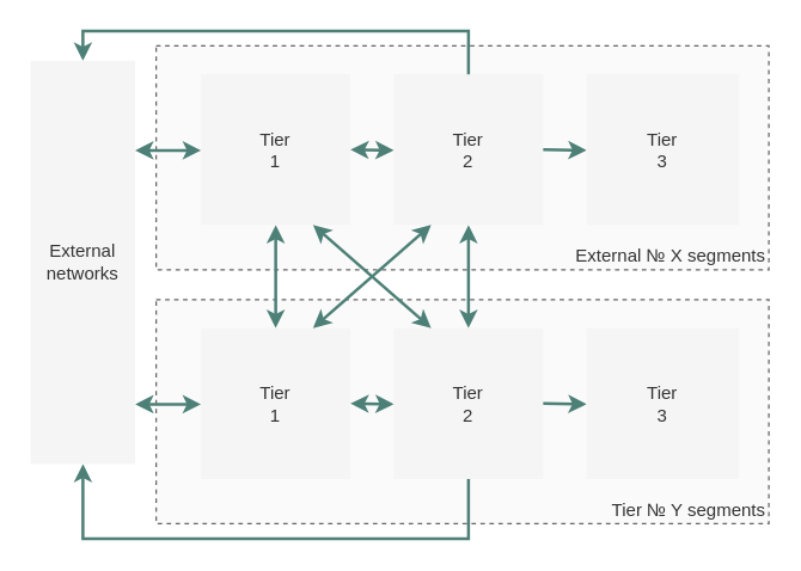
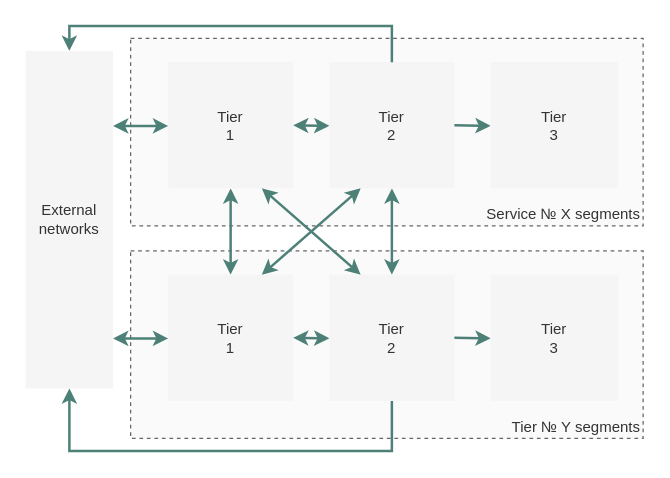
  <mxCell id="0" />
  <mxCell id="1" parent="0" />
  <mxCell id="2" value="Tier № Y segments" style="whiteSpace=wrap;html=1;fillColor=#FAFAFA;dashed=1;strokeColor=#666666;fontColor=#333333;verticalAlign=bottom;align=right;" parent="1" vertex="1"><mxGeometry x="104" y="200" width="410" height="150" as="geometry" /></mxCell>
  <mxCell id="3" value="Tier&lt;br&gt;2" style="rounded=0;whiteSpace=wrap;html=1;fillColor=#f5f5f5;strokeColor=none;fontColor=#333333;verticalAlign=middle;" parent="1" vertex="1"><mxGeometry x="263" y="219" width="100" height="101" as="geometry" /></mxCell>
  <mxCell id="4" value="Tier&lt;br&gt;1" style="rounded=0;whiteSpace=wrap;html=1;fillColor=#f5f5f5;strokeColor=none;fontColor=#333333;verticalAlign=middle;" parent="1" vertex="1"><mxGeometry x="134" y="219" width="100" height="101" as="geometry" /></mxCell>
  <mxCell id="5" style="edgeStyle=elbowEdgeStyle;rounded=0;orthogonalLoop=1;jettySize=auto;html=1;elbow=vertical;strokeColor=#4D8077;strokeWidth=2;exitX=1;exitY=0.5;exitDx=0;exitDy=0;entryX=0;entryY=0.5;entryDx=0;entryDy=0;startArrow=none;" parent="1" source="3" target="6" edge="1"><mxGeometry relative="1" as="geometry"><mxPoint x="184.32" y="288.5" as="sourcePoint" /><mxPoint x="294" y="289" as="targetPoint" /></mxGeometry></mxCell>
  <mxCell id="6" value="Tier&lt;br&gt;3" style="rounded=0;whiteSpace=wrap;html=1;fillColor=#f5f5f5;strokeColor=none;fontColor=#333333;verticalAlign=middle;" parent="1" vertex="1"><mxGeometry x="392" y="219" width="102" height="101" as="geometry" /></mxCell>
  <mxCell id="7" value="External networks" style="rounded=0;whiteSpace=wrap;html=1;fillColor=#f5f5f5;strokeColor=none;fontColor=#333333;verticalAlign=middle;" parent="1" vertex="1"><mxGeometry x="20" y="40" width="70" height="270" as="geometry" /></mxCell>
  <mxCell id="8" style="edgeStyle=elbowEdgeStyle;rounded=0;orthogonalLoop=1;jettySize=auto;html=1;elbow=vertical;strokeColor=#4D8077;strokeWidth=2;exitX=1;exitY=0.5;exitDx=0;exitDy=0;entryX=0;entryY=0.5;entryDx=0;entryDy=0;startArrow=classic;startFill=1;" parent="1" source="4" target="3" edge="1"><mxGeometry relative="1" as="geometry"><mxPoint x="384" y="304.5" as="sourcePoint" /><mxPoint x="402" y="304.5" as="targetPoint" /></mxGeometry></mxCell>
- <mxCell id="9" value="External № X segments" style="whiteSpace=wrap;html=1;fillColor=#FAFAFA;dashed=1;strokeColor=#666666;fontColor=#333333;verticalAlign=bottom;align=right;" parent="1" vertex="1"><mxGeometry x="104" y="30" width="410" height="150" as="geometry" /></mxCell>
+ <mxCell id="9" value="Service № X segments" style="whiteSpace=wrap;html=1;fillColor=#FAFAFA;dashed=1;strokeColor=#666666;fontColor=#333333;verticalAlign=bottom;align=right;" parent="1" vertex="1"><mxGeometry x="104" y="30" width="410" height="150" as="geometry" /></mxCell>
  <mxCell id="10" value="Tier&lt;br&gt;2" style="rounded=0;whiteSpace=wrap;html=1;fillColor=#f5f5f5;strokeColor=none;fontColor=#333333;verticalAlign=middle;" parent="1" vertex="1"><mxGeometry x="263" y="49" width="100" height="101" as="geometry" /></mxCell>
  <mxCell id="11" value="Tier&lt;br&gt;1" style="rounded=0;whiteSpace=wrap;html=1;fillColor=#f5f5f5;strokeColor=none;fontColor=#333333;verticalAlign=middle;" parent="1" vertex="1"><mxGeometry x="134" y="49" width="100" height="101" as="geometry" /></mxCell>
  <mxCell id="12" style="edgeStyle=elbowEdgeStyle;rounded=0;orthogonalLoop=1;jettySize=auto;html=1;elbow=vertical;strokeColor=#4D8077;strokeWidth=2;exitX=1;exitY=0.5;exitDx=0;exitDy=0;entryX=0;entryY=0.5;entryDx=0;entryDy=0;startArrow=none;" parent="1" source="10" target="13" edge="1"><mxGeometry relative="1" as="geometry"><mxPoint x="184.32" y="118.5" as="sourcePoint" /><mxPoint x="294" y="119" as="targetPoint" /></mxGeometry></mxCell>
  <mxCell id="13" value="Tier&lt;br&gt;3" style="rounded=0;whiteSpace=wrap;html=1;fillColor=#f5f5f5;strokeColor=none;fontColor=#333333;verticalAlign=middle;" parent="1" vertex="1"><mxGeometry x="392" y="49" width="102" height="101" as="geometry" /></mxCell>
  <mxCell id="14" style="edgeStyle=elbowEdgeStyle;rounded=0;orthogonalLoop=1;jettySize=auto;html=1;elbow=vertical;strokeColor=#4D8077;strokeWidth=2;exitX=1;exitY=0.5;exitDx=0;exitDy=0;entryX=0;entryY=0.5;entryDx=0;entryDy=0;startArrow=classic;startFill=1;" parent="1" source="11" target="10" edge="1"><mxGeometry relative="1" as="geometry"><mxPoint x="384" y="134.5" as="sourcePoint" /><mxPoint x="402" y="134.5" as="targetPoint" /></mxGeometry></mxCell>
  <mxCell id="15" style="edgeStyle=elbowEdgeStyle;rounded=0;orthogonalLoop=1;jettySize=auto;html=1;elbow=vertical;strokeColor=#4D8077;strokeWidth=2;exitX=0.5;exitY=0;exitDx=0;exitDy=0;entryX=0.5;entryY=0;entryDx=0;entryDy=0;startArrow=none;" parent="1" source="10" target="7" edge="1"><mxGeometry relative="1" as="geometry"><mxPoint x="373" y="109.5" as="sourcePoint" /><mxPoint x="402" y="109.5" as="targetPoint" /><Array as="points"><mxPoint x="174" y="20" /></Array></mxGeometry></mxCell>
  <mxCell id="16" style="edgeStyle=elbowEdgeStyle;rounded=0;orthogonalLoop=1;jettySize=auto;html=1;elbow=vertical;strokeColor=#4D8077;strokeWidth=2;exitX=0.5;exitY=1;exitDx=0;exitDy=0;entryX=0.5;entryY=1;entryDx=0;entryDy=0;startArrow=none;" parent="1" source="3" target="7" edge="1"><mxGeometry relative="1" as="geometry"><mxPoint x="323" y="59" as="sourcePoint" /><mxPoint x="49" y="60" as="targetPoint" /><Array as="points"><mxPoint x="184" y="360" /></Array></mxGeometry></mxCell>
  <mxCell id="17" style="edgeStyle=elbowEdgeStyle;rounded=0;orthogonalLoop=1;jettySize=auto;html=1;elbow=vertical;strokeColor=#4D8077;strokeWidth=2;entryX=0;entryY=0.5;entryDx=0;entryDy=0;startArrow=classic;startFill=1;" parent="1" source="7" target="11" edge="1"><mxGeometry relative="1" as="geometry"><mxPoint x="244" y="109.5" as="sourcePoint" /><mxPoint x="273" y="109.5" as="targetPoint" /></mxGeometry></mxCell>
  <mxCell id="18" style="edgeStyle=elbowEdgeStyle;rounded=0;orthogonalLoop=1;jettySize=auto;html=1;elbow=vertical;strokeColor=#4D8077;strokeWidth=2;entryX=0;entryY=0.5;entryDx=0;entryDy=0;startArrow=classic;startFill=1;" parent="1" source="7" target="4" edge="1"><mxGeometry relative="1" as="geometry"><mxPoint x="84" y="109.517" as="sourcePoint" /><mxPoint x="144" y="109.5" as="targetPoint" /></mxGeometry></mxCell>
  <mxCell id="19" style="edgeStyle=elbowEdgeStyle;rounded=0;orthogonalLoop=1;jettySize=auto;html=1;elbow=vertical;strokeColor=#4D8077;strokeWidth=2;entryX=0.5;entryY=1;entryDx=0;entryDy=0;startArrow=classic;startFill=1;exitX=0.5;exitY=0;exitDx=0;exitDy=0;" parent="1" source="4" target="11" edge="1"><mxGeometry relative="1" as="geometry"><mxPoint x="84" y="279.172" as="sourcePoint" /><mxPoint x="144" y="279.5" as="targetPoint" /></mxGeometry></mxCell>
  <mxCell id="20" style="edgeStyle=elbowEdgeStyle;rounded=0;orthogonalLoop=1;jettySize=auto;html=1;elbow=vertical;strokeColor=#4D8077;strokeWidth=2;entryX=0.5;entryY=1;entryDx=0;entryDy=0;startArrow=classic;startFill=1;exitX=0.5;exitY=0;exitDx=0;exitDy=0;" parent="1" source="3" target="10" edge="1"><mxGeometry relative="1" as="geometry"><mxPoint x="194" y="229" as="sourcePoint" /><mxPoint x="194" y="160" as="targetPoint" /></mxGeometry></mxCell>
  <mxCell id="21" style="rounded=0;orthogonalLoop=1;jettySize=auto;html=1;elbow=vertical;strokeColor=#4D8077;strokeWidth=2;entryX=0.25;entryY=1;entryDx=0;entryDy=0;startArrow=classic;startFill=1;exitX=0.75;exitY=0;exitDx=0;exitDy=0;" parent="1" source="4" target="10" edge="1"><mxGeometry relative="1" as="geometry"><mxPoint x="323" y="229" as="sourcePoint" /><mxPoint x="323" y="160" as="targetPoint" /></mxGeometry></mxCell>
  <mxCell id="22" style="rounded=0;orthogonalLoop=1;jettySize=auto;html=1;elbow=vertical;strokeColor=#4D8077;strokeWidth=2;entryX=0.25;entryY=0;entryDx=0;entryDy=0;startArrow=classic;startFill=1;exitX=0.75;exitY=1;exitDx=0;exitDy=0;" parent="1" source="11" target="3" edge="1"><mxGeometry relative="1" as="geometry"><mxPoint x="219" y="229" as="sourcePoint" /><mxPoint x="298" y="160" as="targetPoint" /></mxGeometry></mxCell>
